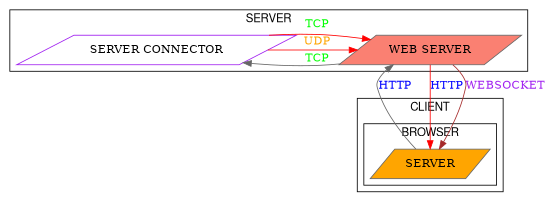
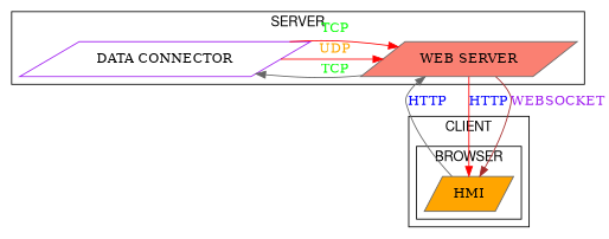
  digraph {
    fontname="Helvetica,Arial,sans-serif"
    node [color=gray40 shape=parallelogram style=filled]
    edge [color=red fontcolor=blue]
-   n1 [fillcolor=orange label=SERVER]
+   n1 [fillcolor=orange label=HMI]
    n2 [fillcolor=salmon label="WEB SERVER"]
-   n3 [color=purple fillcolor=white label="SERVER CONNECTOR"]
+   n3 [color=purple fillcolor=white label="DATA CONNECTOR"]
    subgraph cluster_1 {
      label=CLIENT
      subgraph cluster_2 {
        label=BROWSER
        n1
      }
    }
    subgraph cluster_3 {
      label=SERVER
      subgraph sub_4 {
        label=SERVER
        rank=same
        n2
        n3
      }
    }
    n1 -> n2 [color=gray40 label=HTTP]
    n2 -> n1 [label=HTTP]
    n2 -> n1 [color=brown fontcolor=purple label=WEBSOCKET]
    n2 -> n3 [color=gray40 fontcolor=green label=TCP]
    n3 -> n2 [fontcolor=green label=TCP]
    n3 -> n2 [fontcolor=orange label=UDP]
  }
